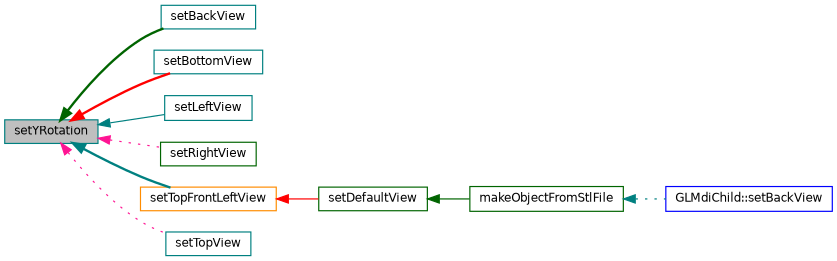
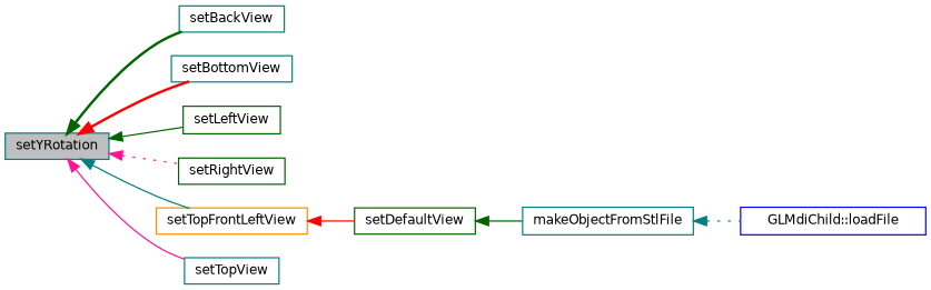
  digraph {
    rankdir=LR
    node [color=teal fillcolor=white fontname=Helvetica fontsize=10 shape=record style=filled]
    edge [color=darkgreen dir=back fontname=Helvetica fontsize=10 labelfontname=Helvetica labelfontsize=10 style=solid]
    n1 [fillcolor=grey75 fontcolor=black height=0.2 label=setYRotation width=0.4]
    n2 [height=0.2 label=setBackView width=0.4]
    n3 [height=0.2 label=setBottomView width=0.4]
-   n4 [height=0.2 label=setLeftView width=0.4]
+   n4 [color=darkgreen height=0.2 label=setLeftView width=0.4]
    n5 [color=darkgreen height=0.2 label=setRightView width=0.4]
    n6 [color=darkorange height=0.2 label=setTopFrontLeftView width=0.4]
    n7 [height=0.2 label=setTopView width=0.4]
    n8 [color=darkgreen height=0.2 label=setDefaultView width=0.4]
-   n9 [color=darkgreen height=0.2 label=makeObjectFromStlFile width=0.4]
-   n10 [color=blue height=0.2 label="GLMdiChild::setBackView" width=0.4]
+   n9 [height=0.2 label=makeObjectFromStlFile width=0.4]
+   n10 [color=blue height=0.2 label="GLMdiChild::loadFile" width=0.4]
    n1 -> n2 [style=bold]
    n1 -> n3 [color=red style=bold]
-   n1 -> n4 [color=teal]
+   n1 -> n4
    n1 -> n5 [color=deeppink style=dotted]
-   n1 -> n6 [color=teal style=bold]
-   n1 -> n7 [color=deeppink style=dotted]
+   n1 -> n6 [color=teal]
+   n1 -> n7 [color=deeppink]
    n6 -> n8 [color=red]
    n8 -> n9
    n9 -> n10 [color=teal style=dotted]
  }
